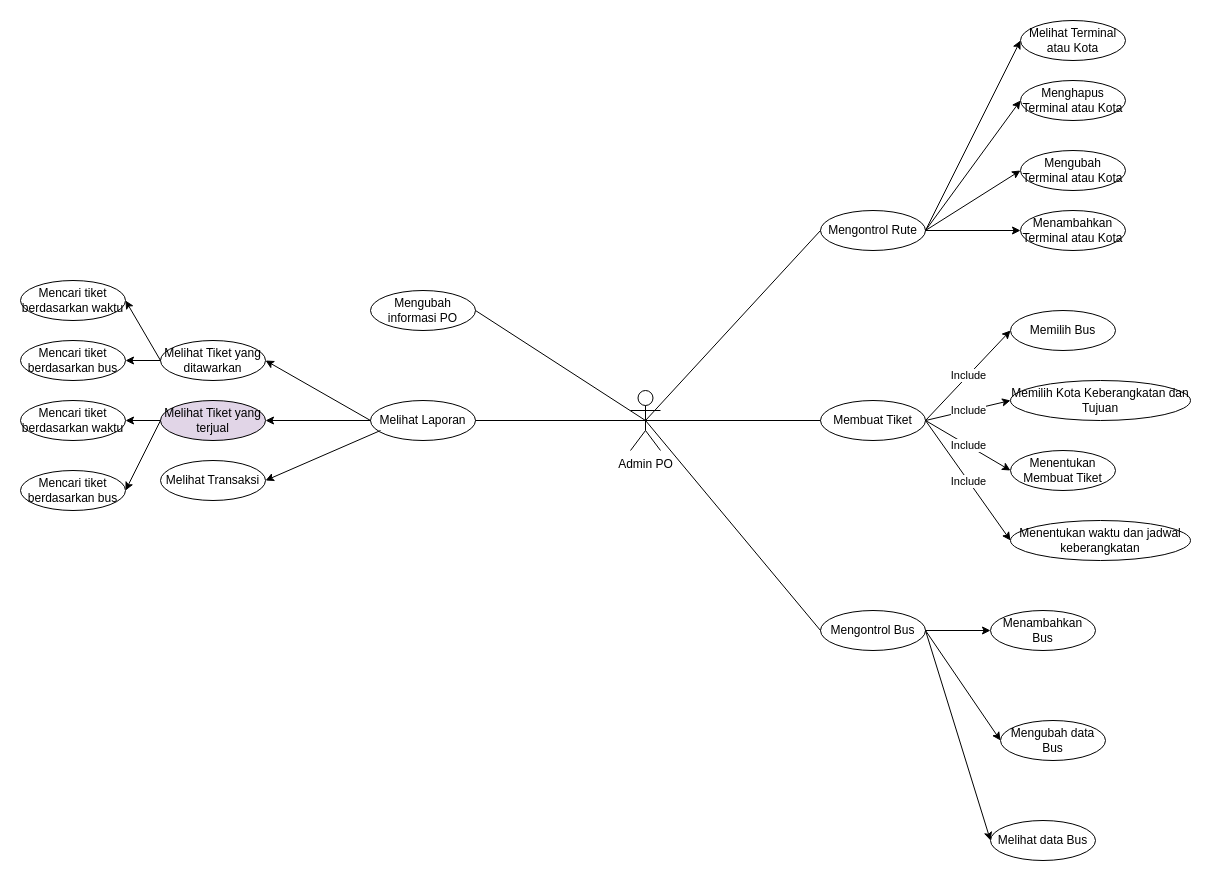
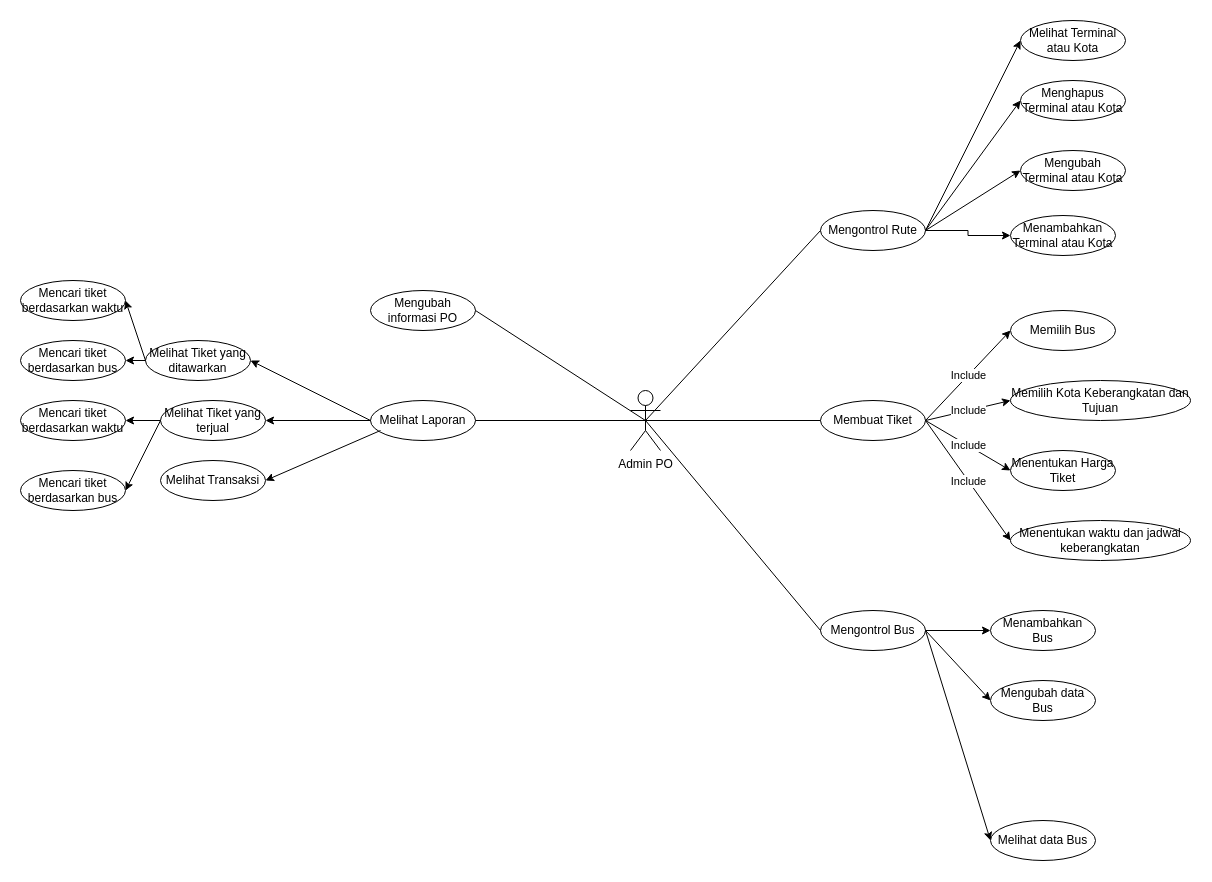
  <mxCell id="0" />
  <mxCell id="1" parent="0" />
  <mxCell id="2" value="Admin PO" style="shape=umlActor;verticalLabelPosition=bottom;verticalAlign=top;html=1;outlineConnect=0;" vertex="1" parent="1"><mxGeometry x="630" y="390" width="30" height="60" as="geometry" /></mxCell>
  <mxCell id="3" value="Membuat Tiket" style="ellipse;whiteSpace=wrap;html=1;" vertex="1" parent="1"><mxGeometry x="820" y="400" width="105" height="40" as="geometry" /></mxCell>
  <mxCell id="4" value="Memilih Bus" style="ellipse;whiteSpace=wrap;html=1;" vertex="1" parent="1"><mxGeometry x="1010" y="310" width="105" height="40" as="geometry" /></mxCell>
  <mxCell id="5" value="Memilih Kota Keberangkatan dan Tujuan" style="ellipse;whiteSpace=wrap;html=1;" vertex="1" parent="1"><mxGeometry x="1010" y="380" width="180" height="40" as="geometry" /></mxCell>
- <mxCell id="6" value="Menentukan Membuat Tiket" style="ellipse;whiteSpace=wrap;html=1;" vertex="1" parent="1"><mxGeometry x="1010" y="450" width="105" height="40" as="geometry" /></mxCell>
+ <mxCell id="6" value="Menentukan Harga Tiket" style="ellipse;whiteSpace=wrap;html=1;" vertex="1" parent="1"><mxGeometry x="1010" y="450" width="105" height="40" as="geometry" /></mxCell>
  <mxCell id="7" value="Menentukan waktu dan jadwal keberangkatan" style="ellipse;whiteSpace=wrap;html=1;" vertex="1" parent="1"><mxGeometry x="1010" y="520" width="180" height="40" as="geometry" /></mxCell>
  <mxCell id="8" value="" style="endArrow=none;html=1;rounded=0;exitX=0.5;exitY=0.5;exitDx=0;exitDy=0;exitPerimeter=0;entryX=0;entryY=0.5;entryDx=0;entryDy=0;" edge="1" parent="1" source="2" target="3"><mxGeometry width="50" height="50" relative="1" as="geometry"><mxPoint x="680" y="540" as="sourcePoint" /><mxPoint x="730" y="490" as="targetPoint" /></mxGeometry></mxCell>
  <mxCell id="9" value="" style="endArrow=classic;html=1;rounded=0;entryX=0;entryY=0.5;entryDx=0;entryDy=0;exitX=1;exitY=0.5;exitDx=0;exitDy=0;" edge="1" parent="1" source="3" target="4"><mxGeometry relative="1" as="geometry"><mxPoint x="820" y="480" as="sourcePoint" /><mxPoint x="920" y="480" as="targetPoint" /></mxGeometry></mxCell>
  <mxCell id="10" value="Include" style="edgeLabel;resizable=0;html=1;;align=center;verticalAlign=middle;" connectable="0" vertex="1" parent="9"><mxGeometry relative="1" as="geometry" /></mxCell>
  <mxCell id="11" value="" style="endArrow=classic;html=1;rounded=0;entryX=0;entryY=0.5;entryDx=0;entryDy=0;exitX=1;exitY=0.5;exitDx=0;exitDy=0;" edge="1" parent="1" source="3" target="5"><mxGeometry relative="1" as="geometry"><mxPoint x="935" y="430" as="sourcePoint" /><mxPoint x="1020" y="340" as="targetPoint" /></mxGeometry></mxCell>
  <mxCell id="12" value="Include" style="edgeLabel;resizable=0;html=1;;align=center;verticalAlign=middle;" connectable="0" vertex="1" parent="11"><mxGeometry relative="1" as="geometry" /></mxCell>
  <mxCell id="13" value="" style="endArrow=classic;html=1;rounded=0;entryX=0;entryY=0.5;entryDx=0;entryDy=0;exitX=1;exitY=0.5;exitDx=0;exitDy=0;" edge="1" parent="1" source="3" target="6"><mxGeometry relative="1" as="geometry"><mxPoint x="935" y="430" as="sourcePoint" /><mxPoint x="1020" y="410" as="targetPoint" /></mxGeometry></mxCell>
  <mxCell id="14" value="Include" style="edgeLabel;resizable=0;html=1;;align=center;verticalAlign=middle;" connectable="0" vertex="1" parent="13"><mxGeometry relative="1" as="geometry" /></mxCell>
  <mxCell id="15" value="" style="endArrow=classic;html=1;rounded=0;entryX=0;entryY=0.5;entryDx=0;entryDy=0;exitX=1;exitY=0.5;exitDx=0;exitDy=0;" edge="1" parent="1" source="3" target="7"><mxGeometry relative="1" as="geometry"><mxPoint x="935" y="430" as="sourcePoint" /><mxPoint x="1020" y="480" as="targetPoint" /></mxGeometry></mxCell>
  <mxCell id="16" value="Include" style="edgeLabel;resizable=0;html=1;;align=center;verticalAlign=middle;" connectable="0" vertex="1" parent="15"><mxGeometry relative="1" as="geometry" /></mxCell>
  <mxCell id="17" value="Mengontrol Bus" style="ellipse;whiteSpace=wrap;html=1;" vertex="1" parent="1"><mxGeometry x="820" y="610" width="105" height="40" as="geometry" /></mxCell>
  <mxCell id="18" value="Menambahkan Bus" style="ellipse;whiteSpace=wrap;html=1;" vertex="1" parent="1"><mxGeometry x="990" y="610" width="105" height="40" as="geometry" /></mxCell>
- <mxCell id="19" value="Mengubah data Bus" style="ellipse;whiteSpace=wrap;html=1;" vertex="1" parent="1"><mxGeometry x="1000" y="720" width="105" height="40" as="geometry" /></mxCell>
+ <mxCell id="19" value="Mengubah data Bus" style="ellipse;whiteSpace=wrap;html=1;" vertex="1" parent="1"><mxGeometry x="990" y="680" width="105" height="40" as="geometry" /></mxCell>
  <mxCell id="20" value="Melihat data Bus" style="ellipse;whiteSpace=wrap;html=1;" vertex="1" parent="1"><mxGeometry x="990" y="820" width="105" height="40" as="geometry" /></mxCell>
  <mxCell id="21" value="" style="endArrow=classic;html=1;rounded=0;entryX=0;entryY=0.5;entryDx=0;entryDy=0;exitX=1;exitY=0.5;exitDx=0;exitDy=0;" edge="1" parent="1" source="17" target="18"><mxGeometry width="50" height="50" relative="1" as="geometry"><mxPoint x="700" y="700" as="sourcePoint" /><mxPoint x="750" y="650" as="targetPoint" /></mxGeometry></mxCell>
  <mxCell id="22" value="" style="endArrow=classic;html=1;rounded=0;entryX=0;entryY=0.5;entryDx=0;entryDy=0;exitX=1;exitY=0.5;exitDx=0;exitDy=0;" edge="1" parent="1" source="17" target="19"><mxGeometry width="50" height="50" relative="1" as="geometry"><mxPoint x="935" y="640" as="sourcePoint" /><mxPoint x="1000" y="640" as="targetPoint" /></mxGeometry></mxCell>
  <mxCell id="23" value="" style="endArrow=classic;html=1;rounded=0;entryX=0;entryY=0.5;entryDx=0;entryDy=0;exitX=1;exitY=0.5;exitDx=0;exitDy=0;" edge="1" parent="1" source="17" target="20"><mxGeometry width="50" height="50" relative="1" as="geometry"><mxPoint x="935" y="640" as="sourcePoint" /><mxPoint x="1000" y="780" as="targetPoint" /></mxGeometry></mxCell>
  <mxCell id="24" value="" style="endArrow=none;html=1;rounded=0;exitX=0.5;exitY=0.5;exitDx=0;exitDy=0;exitPerimeter=0;entryX=0;entryY=0.5;entryDx=0;entryDy=0;" edge="1" parent="1" source="2" target="17"><mxGeometry width="50" height="50" relative="1" as="geometry"><mxPoint x="655" y="430" as="sourcePoint" /><mxPoint x="830" y="430" as="targetPoint" /></mxGeometry></mxCell>
  <mxCell id="25" style="edgeStyle=orthogonalEdgeStyle;rounded=0;orthogonalLoop=1;jettySize=auto;html=1;entryX=0;entryY=0.5;entryDx=0;entryDy=0;" edge="1" parent="1" source="26" target="27"><mxGeometry relative="1" as="geometry" /></mxCell>
  <mxCell id="26" value="Mengontrol Rute" style="ellipse;whiteSpace=wrap;html=1;" vertex="1" parent="1"><mxGeometry x="820" y="210" width="105" height="40" as="geometry" /></mxCell>
- <mxCell id="27" value="Menambahkan Terminal atau Kota" style="ellipse;whiteSpace=wrap;html=1;" vertex="1" parent="1"><mxGeometry x="1020" y="210" width="105" height="40" as="geometry" /></mxCell>
+ <mxCell id="27" value="Menambahkan Terminal atau Kota" style="ellipse;whiteSpace=wrap;html=1;" vertex="1" parent="1"><mxGeometry x="1010" y="215" width="105" height="40" as="geometry" /></mxCell>
  <mxCell id="28" value="Mengubah Terminal atau Kota" style="ellipse;whiteSpace=wrap;html=1;" vertex="1" parent="1"><mxGeometry x="1020" y="150" width="105" height="40" as="geometry" /></mxCell>
  <mxCell id="29" value="Menghapus Terminal atau Kota" style="ellipse;whiteSpace=wrap;html=1;" vertex="1" parent="1"><mxGeometry x="1020" y="80" width="105" height="40" as="geometry" /></mxCell>
  <mxCell id="30" value="Melihat Terminal atau Kota" style="ellipse;whiteSpace=wrap;html=1;" vertex="1" parent="1"><mxGeometry x="1020" y="20" width="105" height="40" as="geometry" /></mxCell>
  <mxCell id="31" value="" style="endArrow=classic;html=1;rounded=0;entryX=0;entryY=0.5;entryDx=0;entryDy=0;exitX=1;exitY=0.5;exitDx=0;exitDy=0;" edge="1" parent="1" source="26" target="28"><mxGeometry width="50" height="50" relative="1" as="geometry"><mxPoint x="950" y="220" as="sourcePoint" /><mxPoint x="1000" y="170" as="targetPoint" /></mxGeometry></mxCell>
  <mxCell id="32" value="" style="endArrow=classic;html=1;rounded=0;entryX=0;entryY=0.5;entryDx=0;entryDy=0;exitX=1;exitY=0.5;exitDx=0;exitDy=0;" edge="1" parent="1" source="26" target="29"><mxGeometry width="50" height="50" relative="1" as="geometry"><mxPoint x="935" y="240" as="sourcePoint" /><mxPoint x="1030" y="180" as="targetPoint" /></mxGeometry></mxCell>
  <mxCell id="33" value="" style="endArrow=classic;html=1;rounded=0;entryX=0;entryY=0.5;entryDx=0;entryDy=0;exitX=1;exitY=0.5;exitDx=0;exitDy=0;" edge="1" parent="1" source="26" target="30"><mxGeometry width="50" height="50" relative="1" as="geometry"><mxPoint x="935" y="240" as="sourcePoint" /><mxPoint x="1030" y="110" as="targetPoint" /></mxGeometry></mxCell>
  <mxCell id="34" value="" style="endArrow=none;html=1;rounded=0;exitX=0.5;exitY=0.5;exitDx=0;exitDy=0;exitPerimeter=0;entryX=0;entryY=0.5;entryDx=0;entryDy=0;" edge="1" parent="1" source="2" target="26"><mxGeometry width="50" height="50" relative="1" as="geometry"><mxPoint x="655" y="430" as="sourcePoint" /><mxPoint x="830" y="430" as="targetPoint" /></mxGeometry></mxCell>
  <mxCell id="35" value="Mengubah informasi PO" style="ellipse;whiteSpace=wrap;html=1;" vertex="1" parent="1"><mxGeometry x="370" y="290" width="105" height="40" as="geometry" /></mxCell>
  <mxCell id="36" value="Melihat Laporan" style="ellipse;whiteSpace=wrap;html=1;" vertex="1" parent="1"><mxGeometry x="370" y="400" width="105" height="40" as="geometry" /></mxCell>
- <mxCell id="37" value="Melihat Tiket yang ditawarkan" style="ellipse;whiteSpace=wrap;html=1;" vertex="1" parent="1"><mxGeometry x="160" y="340" width="105" height="40" as="geometry" /></mxCell>
+ <mxCell id="37" value="Melihat Tiket yang ditawarkan" style="ellipse;whiteSpace=wrap;html=1;" vertex="1" parent="1"><mxGeometry x="145" y="340" width="105" height="40" as="geometry" /></mxCell>
  <mxCell id="38" value="Mencari tiket berdasarkan waktu" style="ellipse;whiteSpace=wrap;html=1;" vertex="1" parent="1"><mxGeometry x="20" y="280" width="105" height="40" as="geometry" /></mxCell>
  <mxCell id="39" value="Mencari tiket berdasarkan bus" style="ellipse;whiteSpace=wrap;html=1;" vertex="1" parent="1"><mxGeometry x="20" y="340" width="105" height="40" as="geometry" /></mxCell>
  <mxCell id="40" value="" style="endArrow=classic;html=1;rounded=0;entryX=1;entryY=0.5;entryDx=0;entryDy=0;exitX=0;exitY=0.5;exitDx=0;exitDy=0;" edge="1" parent="1" source="37" target="38"><mxGeometry width="50" height="50" relative="1" as="geometry"><mxPoint x="200" y="320" as="sourcePoint" /><mxPoint x="250" y="270" as="targetPoint" /></mxGeometry></mxCell>
  <mxCell id="41" value="" style="endArrow=classic;html=1;rounded=0;entryX=1;entryY=0.5;entryDx=0;entryDy=0;exitX=0;exitY=0.5;exitDx=0;exitDy=0;" edge="1" parent="1" source="37" target="39"><mxGeometry width="50" height="50" relative="1" as="geometry"><mxPoint x="170" y="370" as="sourcePoint" /><mxPoint x="135" y="310" as="targetPoint" /></mxGeometry></mxCell>
- <mxCell id="42" value="Melihat Tiket yang terjual" style="ellipse;whiteSpace=wrap;html=1;fillColor=#e1d5e7;" vertex="1" parent="1"><mxGeometry x="160" y="400" width="105" height="40" as="geometry" /></mxCell>
+ <mxCell id="42" value="Melihat Tiket yang terjual" style="ellipse;whiteSpace=wrap;html=1;" vertex="1" parent="1"><mxGeometry x="160" y="400" width="105" height="40" as="geometry" /></mxCell>
  <mxCell id="43" value="Mencari tiket berdasarkan bus" style="ellipse;whiteSpace=wrap;html=1;" vertex="1" parent="1"><mxGeometry x="20" y="470" width="105" height="40" as="geometry" /></mxCell>
  <mxCell id="44" value="Mencari tiket berdasarkan waktu" style="ellipse;whiteSpace=wrap;html=1;" vertex="1" parent="1"><mxGeometry x="20" y="400" width="105" height="40" as="geometry" /></mxCell>
  <mxCell id="45" value="" style="endArrow=classic;html=1;rounded=0;exitX=0;exitY=0.5;exitDx=0;exitDy=0;entryX=1;entryY=0.5;entryDx=0;entryDy=0;" edge="1" parent="1" source="42" target="44"><mxGeometry width="50" height="50" relative="1" as="geometry"><mxPoint x="100" y="560" as="sourcePoint" /><mxPoint x="150" y="510" as="targetPoint" /></mxGeometry></mxCell>
  <mxCell id="46" value="" style="endArrow=classic;html=1;rounded=0;exitX=0;exitY=0.5;exitDx=0;exitDy=0;entryX=1;entryY=0.5;entryDx=0;entryDy=0;" edge="1" parent="1" source="42" target="43"><mxGeometry width="50" height="50" relative="1" as="geometry"><mxPoint x="170" y="430" as="sourcePoint" /><mxPoint x="135" y="430" as="targetPoint" /></mxGeometry></mxCell>
  <mxCell id="47" value="Melihat Transaksi" style="ellipse;whiteSpace=wrap;html=1;" vertex="1" parent="1"><mxGeometry x="160" y="460" width="105" height="40" as="geometry" /></mxCell>
  <mxCell id="48" value="" style="endArrow=none;html=1;rounded=0;entryX=0.5;entryY=0.5;entryDx=0;entryDy=0;entryPerimeter=0;exitX=1;exitY=0.5;exitDx=0;exitDy=0;" edge="1" parent="1" source="36" target="2"><mxGeometry width="50" height="50" relative="1" as="geometry"><mxPoint x="460" y="480" as="sourcePoint" /><mxPoint x="510" y="430" as="targetPoint" /></mxGeometry></mxCell>
  <mxCell id="49" value="" style="endArrow=none;html=1;rounded=0;entryX=0.5;entryY=0.5;entryDx=0;entryDy=0;entryPerimeter=0;exitX=1;exitY=0.5;exitDx=0;exitDy=0;" edge="1" parent="1" source="35" target="2"><mxGeometry width="50" height="50" relative="1" as="geometry"><mxPoint x="485" y="430" as="sourcePoint" /><mxPoint x="655" y="430" as="targetPoint" /></mxGeometry></mxCell>
  <mxCell id="50" value="" style="endArrow=classic;html=1;rounded=0;entryX=1;entryY=0.5;entryDx=0;entryDy=0;exitX=0;exitY=0.5;exitDx=0;exitDy=0;" edge="1" parent="1" source="36" target="37"><mxGeometry width="50" height="50" relative="1" as="geometry"><mxPoint x="260" y="490" as="sourcePoint" /><mxPoint x="310" y="440" as="targetPoint" /></mxGeometry></mxCell>
  <mxCell id="51" value="" style="endArrow=classic;html=1;rounded=0;entryX=1;entryY=0.5;entryDx=0;entryDy=0;exitX=0;exitY=0.5;exitDx=0;exitDy=0;" edge="1" parent="1" source="36" target="42"><mxGeometry width="50" height="50" relative="1" as="geometry"><mxPoint x="380" y="430" as="sourcePoint" /><mxPoint x="275" y="370" as="targetPoint" /></mxGeometry></mxCell>
  <mxCell id="52" value="" style="endArrow=classic;html=1;rounded=0;entryX=1;entryY=0.5;entryDx=0;entryDy=0;exitX=0;exitY=0.5;exitDx=0;exitDy=0;" edge="1" parent="1" target="47"><mxGeometry width="50" height="50" relative="1" as="geometry"><mxPoint x="380" y="430" as="sourcePoint" /><mxPoint x="275" y="430" as="targetPoint" /></mxGeometry></mxCell>
